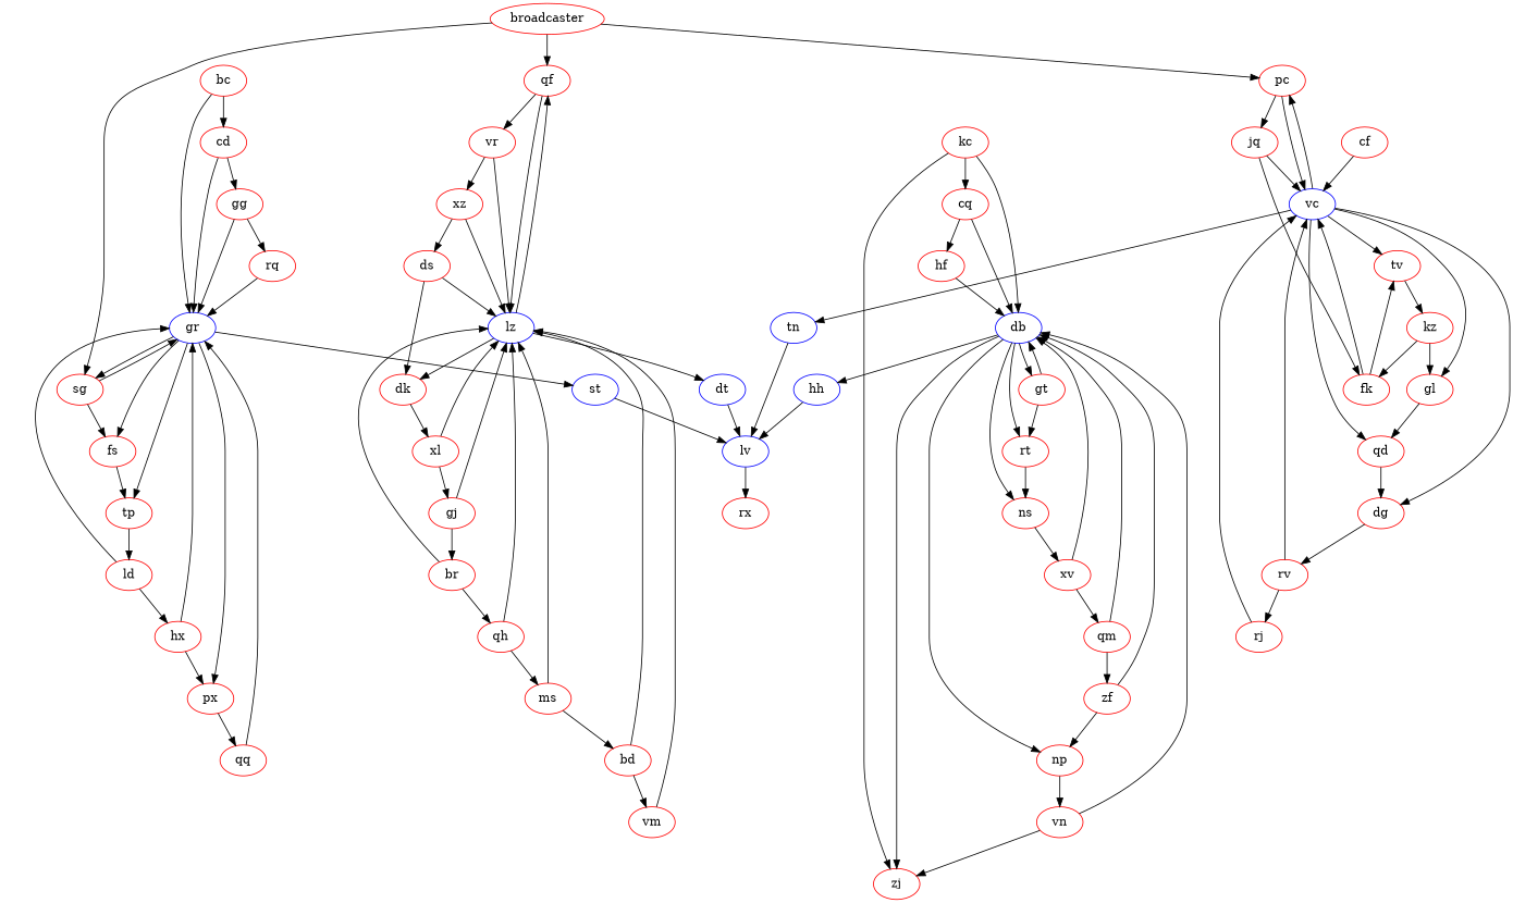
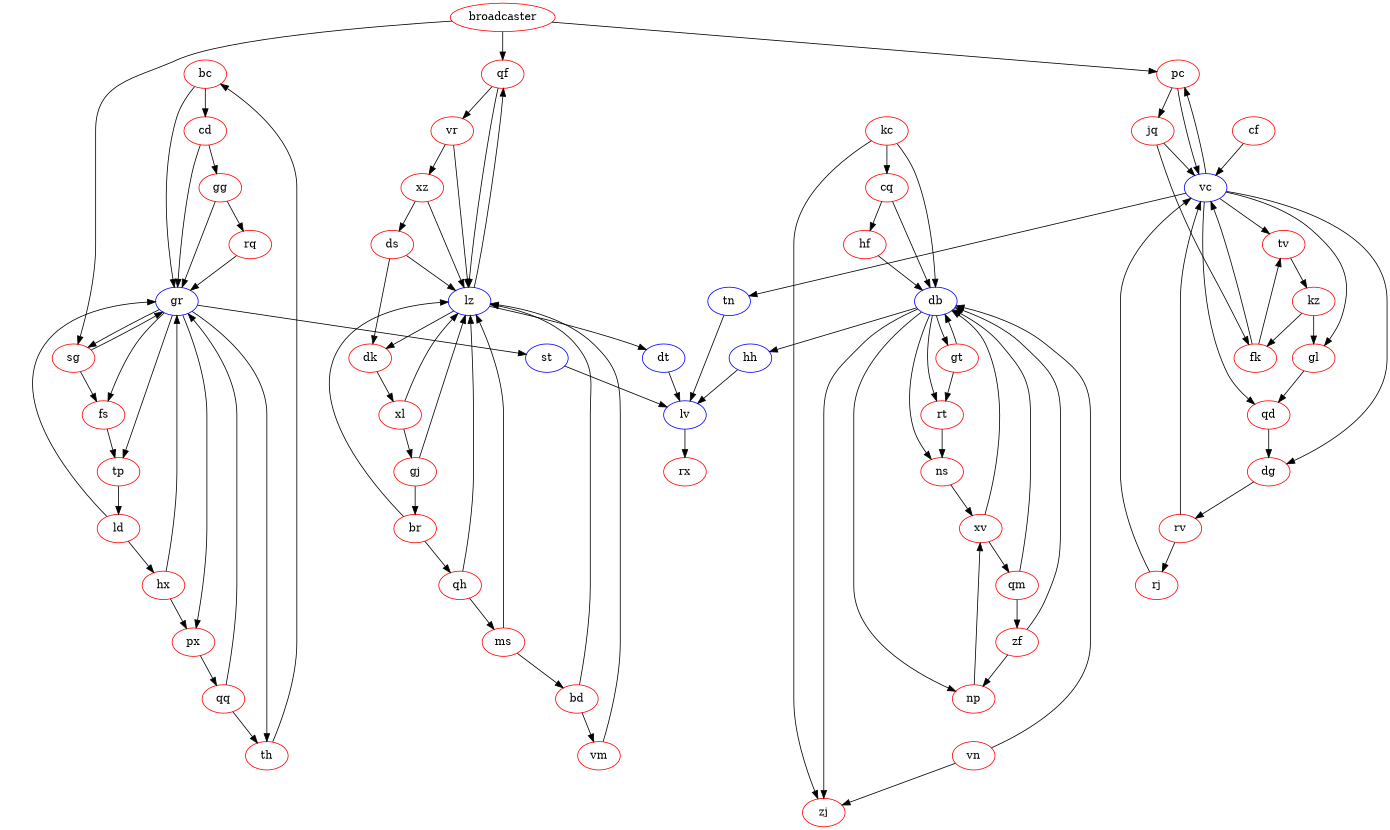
  digraph {
    node [color=red]
    bc
    cd
    gr [color=blue]
    gg
    sg
    fs
    tp
    px
    st [color=blue]
+   th
    lz [color=blue]
    bd
    vm
    qf
    dk
    dt [color=blue]
    br
    qh
    ms
    broadcaster
    pc
    db [color=blue]
    gt
    rt
    vc [color=blue]
    jq
    vr
    rq
    cf
    dg
    tv
    gl
    qd
    tn [color=blue]
    cq
    hf
    hh [color=blue]
    np
    ns
    zj
    lv [color=blue]
    vn
    xv
    rv
    rj
    xl
    gj
    ds
    rx
    fk
    kz
    ld
    qq
    hx
    kc
    qm
    xz
    zf
    bc -> cd
    bc -> gr
    cd -> gr
    cd -> gg
    gr -> sg
    gr -> fs
    gr -> tp
    gr -> px
    gr -> st
+   gr -> th
    gg -> gr
    gg -> rq
    sg -> gr
    sg -> fs
    fs -> tp
    tp -> ld
    px -> qq
    st -> lv
+   th -> bc
    lz -> qf
    lz -> dk
    lz -> dt
    bd -> lz
    bd -> vm
    vm -> lz
    qf -> lz
    qf -> vr
    dk -> xl
    dt -> lv
    br -> lz
    br -> qh
    qh -> lz
    qh -> ms
    ms -> lz
    ms -> bd
    broadcaster -> sg
    broadcaster -> qf
    broadcaster -> pc
    pc -> vc
    pc -> jq
    db -> gt
    db -> rt
    db -> hh
    db -> np
    db -> ns
    db -> zj
    gt -> db
    gt -> rt
    rt -> ns
    vc -> pc
    vc -> dg
    vc -> tv
    vc -> gl
    vc -> qd
    vc -> tn
    jq -> vc
    jq -> fk
    vr -> lz
    vr -> xz
    rq -> gr
    cf -> vc
    dg -> rv
    tv -> kz
    gl -> qd
    qd -> dg
    tn -> lv
    cq -> db
    cq -> hf
    hf -> db
    hh -> lv
-   np -> vn
+   np -> xv
    ns -> xv
    lv -> rx
    vn -> db
    vn -> zj
    xv -> db
    xv -> qm
    rv -> vc
    rv -> rj
    rj -> vc
    xl -> lz
    xl -> gj
    gj -> lz
    gj -> br
    ds -> lz
    ds -> dk
    fk -> vc
    fk -> tv
    kz -> gl
    kz -> fk
    ld -> gr
    ld -> hx
    qq -> gr
+   qq -> th
    hx -> gr
    hx -> px
    kc -> db
    kc -> cq
    kc -> zj
    qm -> db
    qm -> zf
    xz -> lz
    xz -> ds
    zf -> db
    zf -> np
  }
